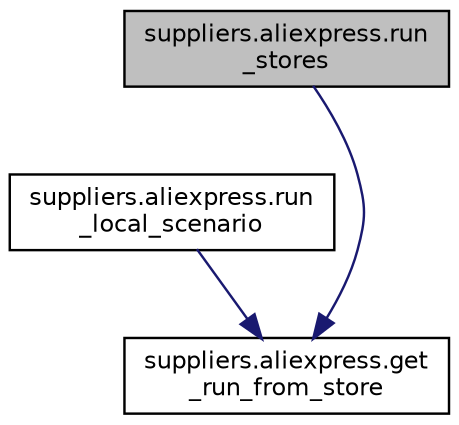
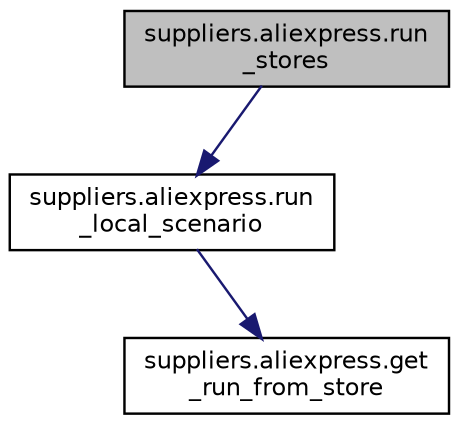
  digraph {
    rankdir=TB
    node [color=black fillcolor=white fontname=Helvetica fontsize=10 shape=record style=filled]
    edge [color=midnightblue fontname=Helvetica fontsize=10 labelfontname=Helvetica labelfontsize=10 style=solid]
    n1 [fillcolor=grey75 fontcolor=black height=0.2 label="suppliers.aliexpress.run\l_stores" width=0.4]
    n2 [height=0.2 label="suppliers.aliexpress.run\l_local_scenario" width=0.4]
    n3 [height=0.2 label="suppliers.aliexpress.get\l_run_from_store" width=0.4]
-   n1 -> n3
+   n1 -> n2
    n2 -> n3
  }
